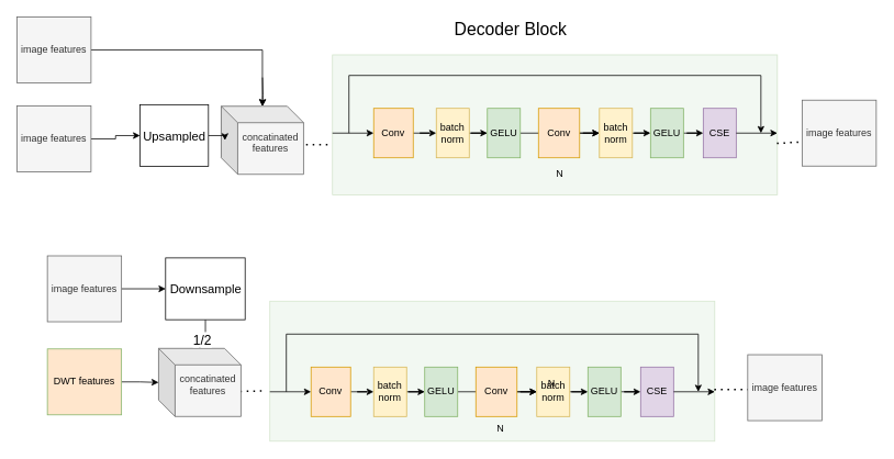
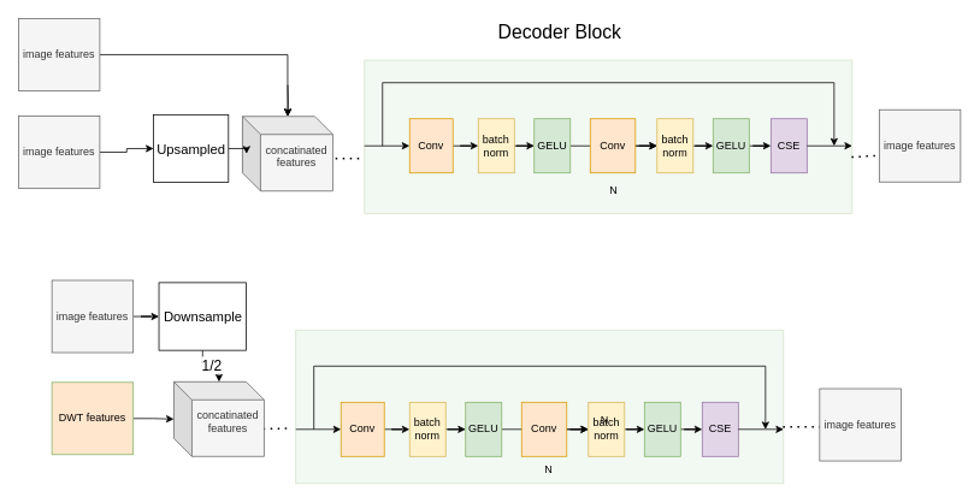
  <mxCell id="0" />
  <mxCell id="1" parent="0" />
  <mxCell id="2" value="" style="rounded=0;whiteSpace=wrap;html=1;fillColor=#d5e8d4;strokeColor=#82b366;opacity=30;" vertex="1" parent="1"><mxGeometry x="327" y="365" width="540" height="170" as="geometry" /></mxCell>
  <mxCell id="3" value="" style="edgeStyle=orthogonalEdgeStyle;rounded=0;orthogonalLoop=1;jettySize=auto;html=1;" edge="1" parent="1" source="4" target="30"><mxGeometry relative="1" as="geometry" /></mxCell>
  <mxCell id="4" value="image features" style="rounded=0;whiteSpace=wrap;html=1;fillColor=#f5f5f5;fontColor=#333333;strokeColor=#666666;" vertex="1" parent="1"><mxGeometry x="57" y="310" width="90" height="80" as="geometry" /></mxCell>
  <mxCell id="5" value="" style="edgeStyle=orthogonalEdgeStyle;rounded=0;orthogonalLoop=1;jettySize=auto;html=1;" edge="1" parent="1" source="6" target="8"><mxGeometry relative="1" as="geometry" /></mxCell>
  <mxCell id="6" value="Conv" style="rounded=0;whiteSpace=wrap;html=1;fillColor=#ffe6cc;strokeColor=#d79b00;" vertex="1" parent="1"><mxGeometry x="377" y="445" width="48" height="60" as="geometry" /></mxCell>
  <mxCell id="7" value="" style="edgeStyle=orthogonalEdgeStyle;rounded=0;orthogonalLoop=1;jettySize=auto;html=1;" edge="1" parent="1" source="8" target="10"><mxGeometry relative="1" as="geometry" /></mxCell>
  <mxCell id="8" value="batch norm" style="rounded=0;whiteSpace=wrap;html=1;fillColor=#fff2cc;strokeColor=#d6b656;" vertex="1" parent="1"><mxGeometry x="453" y="445" width="40" height="60" as="geometry" /></mxCell>
  <mxCell id="9" value="" style="edgeStyle=orthogonalEdgeStyle;rounded=0;orthogonalLoop=1;jettySize=auto;html=1;" edge="1" parent="1" source="10" target="14"><mxGeometry relative="1" as="geometry" /></mxCell>
  <mxCell id="10" value="GELU" style="rounded=0;whiteSpace=wrap;html=1;fillColor=#d5e8d4;strokeColor=#82b366;" vertex="1" parent="1"><mxGeometry x="515" y="445" width="40" height="60" as="geometry" /></mxCell>
  <mxCell id="11" value="" style="edgeStyle=orthogonalEdgeStyle;rounded=0;orthogonalLoop=1;jettySize=auto;html=1;" edge="1" parent="1" source="12" target="14"><mxGeometry relative="1" as="geometry" /></mxCell>
  <mxCell id="12" value="Conv" style="rounded=0;whiteSpace=wrap;html=1;fillColor=#ffe6cc;strokeColor=#d79b00;" vertex="1" parent="1"><mxGeometry x="577" y="445" width="50" height="60" as="geometry" /></mxCell>
  <mxCell id="13" value="" style="edgeStyle=orthogonalEdgeStyle;rounded=0;orthogonalLoop=1;jettySize=auto;html=1;" edge="1" parent="1" source="14" target="16"><mxGeometry relative="1" as="geometry" /></mxCell>
  <mxCell id="14" value="batch norm" style="rounded=0;whiteSpace=wrap;html=1;fillColor=#fff2cc;strokeColor=#d6b656;" vertex="1" parent="1"><mxGeometry x="651" y="445" width="40" height="60" as="geometry" /></mxCell>
  <mxCell id="15" value="" style="edgeStyle=orthogonalEdgeStyle;rounded=0;orthogonalLoop=1;jettySize=auto;html=1;" edge="1" parent="1" source="16" target="17"><mxGeometry relative="1" as="geometry" /></mxCell>
  <mxCell id="16" value="GELU" style="rounded=0;whiteSpace=wrap;html=1;fillColor=#d5e8d4;strokeColor=#82b366;" vertex="1" parent="1"><mxGeometry x="713" y="445" width="40" height="60" as="geometry" /></mxCell>
  <mxCell id="17" value="CSE" style="rounded=0;whiteSpace=wrap;html=1;fillColor=#e1d5e7;strokeColor=#9673a6;" vertex="1" parent="1"><mxGeometry x="777" y="445" width="40" height="60" as="geometry" /></mxCell>
  <mxCell id="18" value="" style="endArrow=classic;html=1;rounded=0;entryX=0;entryY=0.5;entryDx=0;entryDy=0;" edge="1" parent="1" target="6"><mxGeometry width="50" height="50" relative="1" as="geometry"><mxPoint x="327" y="475" as="sourcePoint" /><mxPoint x="747" y="235" as="targetPoint" /></mxGeometry></mxCell>
  <mxCell id="19" value="" style="endArrow=classic;html=1;rounded=0;exitX=1;exitY=0.5;exitDx=0;exitDy=0;" edge="1" parent="1" source="17"><mxGeometry width="50" height="50" relative="1" as="geometry"><mxPoint x="697" y="285" as="sourcePoint" /><mxPoint x="867" y="475" as="targetPoint" /></mxGeometry></mxCell>
  <mxCell id="20" value="" style="endArrow=classic;html=1;rounded=0;" edge="1" parent="1"><mxGeometry width="50" height="50" relative="1" as="geometry"><mxPoint x="347" y="475" as="sourcePoint" /><mxPoint x="847" y="475" as="targetPoint" /><Array as="points"><mxPoint x="347" y="405" /><mxPoint x="847" y="405" /></Array></mxGeometry></mxCell>
  <mxCell id="21" value="" style="endArrow=none;dashed=1;html=1;dashPattern=1 3;strokeWidth=2;rounded=0;entryX=-0.009;entryY=0.641;entryDx=0;entryDy=0;entryPerimeter=0;" edge="1" parent="1" target="2"><mxGeometry width="50" height="50" relative="1" as="geometry"><mxPoint x="267" y="475" as="sourcePoint" /><mxPoint x="687" y="405" as="targetPoint" /></mxGeometry></mxCell>
  <mxCell id="22" value="" style="endArrow=none;dashed=1;html=1;dashPattern=1 3;strokeWidth=2;rounded=0;exitX=0.999;exitY=0.632;exitDx=0;exitDy=0;exitPerimeter=0;" edge="1" parent="1" source="2"><mxGeometry width="50" height="50" relative="1" as="geometry"><mxPoint x="637" y="455" as="sourcePoint" /><mxPoint x="947" y="472" as="targetPoint" /></mxGeometry></mxCell>
  <mxCell id="23" value="N" style="text;html=1;align=center;verticalAlign=middle;whiteSpace=wrap;rounded=0;" vertex="1" parent="1"><mxGeometry x="639" y="450" width="60" height="30" as="geometry" /></mxCell>
  <mxCell id="24" value="concatinated features&lt;div&gt;&lt;br/&gt;&lt;/div&gt;" style="shape=cube;whiteSpace=wrap;html=1;boundedLbl=1;backgroundOutline=1;darkOpacity=0.05;darkOpacity2=0.1;fillColor=#f5f5f5;fontColor=#333333;strokeColor=#666666;" vertex="1" parent="1"><mxGeometry x="192" y="422.34" width="100" height="82.66" as="geometry" /></mxCell>
  <mxCell id="25" value="" style="edgeStyle=orthogonalEdgeStyle;rounded=0;orthogonalLoop=1;jettySize=auto;html=1;" edge="1" parent="1" source="26" target="24"><mxGeometry relative="1" as="geometry" /></mxCell>
  <mxCell id="26" value="DWT features" style="rounded=0;whiteSpace=wrap;html=1;fillColor=#ffe6cc;strokeColor=#82b366;" vertex="1" parent="1"><mxGeometry x="57" y="423" width="90" height="80" as="geometry" /></mxCell>
  <mxCell id="27" value="image features" style="rounded=0;whiteSpace=wrap;html=1;fillColor=#f5f5f5;fontColor=#333333;strokeColor=#666666;" vertex="1" parent="1"><mxGeometry x="907" y="430" width="90" height="80" as="geometry" /></mxCell>
  <mxCell id="28" value="" style="edgeStyle=orthogonalEdgeStyle;rounded=0;orthogonalLoop=1;jettySize=auto;html=1;" edge="1" parent="1" source="30" target="24"><mxGeometry relative="1" as="geometry" /></mxCell>
  <mxCell id="29" value="&lt;font style=&quot;font-size: 16px;&quot;&gt;1/2&lt;/font&gt;" style="edgeLabel;html=1;align=center;verticalAlign=middle;resizable=0;points=[];" connectable="0" vertex="1" parent="28"><mxGeometry x="0.145" y="4" relative="1" as="geometry"><mxPoint as="offset" /></mxGeometry></mxCell>
- <mxCell id="30" value="&lt;font style=&quot;font-size: 15px;&quot;&gt;Downsample&lt;/font&gt;" style="rounded=0;whiteSpace=wrap;html=1;" vertex="1" parent="1"><mxGeometry x="200.5" y="312.5" width="96.5" height="75" as="geometry" /></mxCell>
+ <mxCell id="30" value="&lt;font style=&quot;font-size: 15px;&quot;&gt;Downsample&lt;/font&gt;" style="rounded=0;whiteSpace=wrap;html=1;" vertex="1" parent="1"><mxGeometry x="175.5" y="312.5" width="96.5" height="75" as="geometry" /></mxCell>
  <mxCell id="31" value="" style="rounded=0;whiteSpace=wrap;html=1;fillColor=#d5e8d4;strokeColor=#82b366;opacity=30;" vertex="1" parent="1"><mxGeometry x="403" y="66" width="540" height="170" as="geometry" /></mxCell>
  <mxCell id="32" value="" style="edgeStyle=orthogonalEdgeStyle;rounded=0;orthogonalLoop=1;jettySize=auto;html=1;" edge="1" parent="1" source="33" target="35"><mxGeometry relative="1" as="geometry" /></mxCell>
  <mxCell id="33" value="Conv" style="rounded=0;whiteSpace=wrap;html=1;fillColor=#ffe6cc;strokeColor=#d79b00;" vertex="1" parent="1"><mxGeometry x="453" y="131" width="48" height="60" as="geometry" /></mxCell>
  <mxCell id="34" value="" style="edgeStyle=orthogonalEdgeStyle;rounded=0;orthogonalLoop=1;jettySize=auto;html=1;" edge="1" parent="1" source="35" target="37"><mxGeometry relative="1" as="geometry" /></mxCell>
  <mxCell id="35" value="batch norm" style="rounded=0;whiteSpace=wrap;html=1;fillColor=#fff2cc;strokeColor=#d6b656;" vertex="1" parent="1"><mxGeometry x="529" y="131" width="40" height="60" as="geometry" /></mxCell>
  <mxCell id="36" value="" style="edgeStyle=orthogonalEdgeStyle;rounded=0;orthogonalLoop=1;jettySize=auto;html=1;" edge="1" parent="1" source="37" target="41"><mxGeometry relative="1" as="geometry" /></mxCell>
  <mxCell id="37" value="GELU" style="rounded=0;whiteSpace=wrap;html=1;fillColor=#d5e8d4;strokeColor=#82b366;" vertex="1" parent="1"><mxGeometry x="591" y="131" width="40" height="60" as="geometry" /></mxCell>
  <mxCell id="38" value="" style="edgeStyle=orthogonalEdgeStyle;rounded=0;orthogonalLoop=1;jettySize=auto;html=1;" edge="1" parent="1" source="39" target="41"><mxGeometry relative="1" as="geometry" /></mxCell>
  <mxCell id="39" value="Conv" style="rounded=0;whiteSpace=wrap;html=1;fillColor=#ffe6cc;strokeColor=#d79b00;" vertex="1" parent="1"><mxGeometry x="653" y="131" width="50" height="60" as="geometry" /></mxCell>
  <mxCell id="40" value="" style="edgeStyle=orthogonalEdgeStyle;rounded=0;orthogonalLoop=1;jettySize=auto;html=1;" edge="1" parent="1" source="41" target="43"><mxGeometry relative="1" as="geometry" /></mxCell>
  <mxCell id="41" value="batch norm" style="rounded=0;whiteSpace=wrap;html=1;fillColor=#fff2cc;strokeColor=#d6b656;" vertex="1" parent="1"><mxGeometry x="727" y="131" width="40" height="60" as="geometry" /></mxCell>
  <mxCell id="42" value="" style="edgeStyle=orthogonalEdgeStyle;rounded=0;orthogonalLoop=1;jettySize=auto;html=1;" edge="1" parent="1" source="43" target="44"><mxGeometry relative="1" as="geometry" /></mxCell>
  <mxCell id="43" value="GELU" style="rounded=0;whiteSpace=wrap;html=1;fillColor=#d5e8d4;strokeColor=#82b366;" vertex="1" parent="1"><mxGeometry x="789" y="131" width="40" height="60" as="geometry" /></mxCell>
  <mxCell id="44" value="CSE" style="rounded=0;whiteSpace=wrap;html=1;fillColor=#e1d5e7;strokeColor=#9673a6;" vertex="1" parent="1"><mxGeometry x="853" y="131" width="40" height="60" as="geometry" /></mxCell>
  <mxCell id="45" value="" style="endArrow=classic;html=1;rounded=0;entryX=0;entryY=0.5;entryDx=0;entryDy=0;" edge="1" parent="1" target="33"><mxGeometry width="50" height="50" relative="1" as="geometry"><mxPoint x="403" y="161" as="sourcePoint" /><mxPoint x="823" y="-79" as="targetPoint" /></mxGeometry></mxCell>
  <mxCell id="46" value="" style="endArrow=classic;html=1;rounded=0;exitX=1;exitY=0.5;exitDx=0;exitDy=0;" edge="1" parent="1" source="44"><mxGeometry width="50" height="50" relative="1" as="geometry"><mxPoint x="773" y="-29" as="sourcePoint" /><mxPoint x="943" y="161" as="targetPoint" /></mxGeometry></mxCell>
  <mxCell id="47" value="" style="endArrow=classic;html=1;rounded=0;" edge="1" parent="1"><mxGeometry width="50" height="50" relative="1" as="geometry"><mxPoint x="423" y="161" as="sourcePoint" /><mxPoint x="923" y="161" as="targetPoint" /><Array as="points"><mxPoint x="423" y="91" /><mxPoint x="923" y="91" /></Array></mxGeometry></mxCell>
  <mxCell id="48" value="" style="endArrow=none;dashed=1;html=1;dashPattern=1 3;strokeWidth=2;rounded=0;entryX=-0.009;entryY=0.641;entryDx=0;entryDy=0;entryPerimeter=0;" edge="1" parent="1" target="31"><mxGeometry width="50" height="50" relative="1" as="geometry"><mxPoint x="363" y="175" as="sourcePoint" /><mxPoint x="763" y="91" as="targetPoint" /></mxGeometry></mxCell>
  <mxCell id="49" value="" style="endArrow=none;dashed=1;html=1;dashPattern=1 3;strokeWidth=2;rounded=0;exitX=0.999;exitY=0.632;exitDx=0;exitDy=0;exitPerimeter=0;entryX=-0.021;entryY=0.635;entryDx=0;entryDy=0;entryPerimeter=0;" edge="1" parent="1" source="31" target="53"><mxGeometry width="50" height="50" relative="1" as="geometry"><mxPoint x="713" y="141" as="sourcePoint" /><mxPoint x="1023" y="158" as="targetPoint" /></mxGeometry></mxCell>
  <mxCell id="50" value="concatinated features&lt;div&gt;&lt;br/&gt;&lt;/div&gt;" style="shape=cube;whiteSpace=wrap;html=1;boundedLbl=1;backgroundOutline=1;darkOpacity=0.05;darkOpacity2=0.1;fillColor=#f5f5f5;fontColor=#333333;strokeColor=#666666;" vertex="1" parent="1"><mxGeometry x="268" y="128.34" width="100" height="82.66" as="geometry" /></mxCell>
  <mxCell id="51" value="" style="edgeStyle=orthogonalEdgeStyle;rounded=0;orthogonalLoop=1;jettySize=auto;html=1;" edge="1" parent="1" source="52" target="50"><mxGeometry relative="1" as="geometry" /></mxCell>
  <mxCell id="52" value="image features" style="rounded=0;whiteSpace=wrap;html=1;fillColor=#f5f5f5;strokeColor=#666666;fontColor=#333333;" vertex="1" parent="1"><mxGeometry x="20" y="20" width="90" height="80" as="geometry" /></mxCell>
  <mxCell id="53" value="image features" style="rounded=0;whiteSpace=wrap;html=1;fillColor=#f5f5f5;fontColor=#333333;strokeColor=#666666;" vertex="1" parent="1"><mxGeometry x="973" y="121" width="90" height="80" as="geometry" /></mxCell>
  <mxCell id="54" value="" style="edgeStyle=orthogonalEdgeStyle;rounded=0;orthogonalLoop=1;jettySize=auto;html=1;" edge="1" parent="1" target="50"><mxGeometry relative="1" as="geometry"><mxPoint x="318.067" y="93.5" as="sourcePoint" /></mxGeometry></mxCell>
  <mxCell id="55" value="&lt;font style=&quot;font-size: 17px;&quot;&gt;2&lt;/font&gt;" style="edgeLabel;html=1;align=center;verticalAlign=middle;resizable=0;points=[];" connectable="0" vertex="1" parent="54"><mxGeometry x="0.174" y="5" relative="1" as="geometry"><mxPoint x="-80" y="66" as="offset" /></mxGeometry></mxCell>
  <mxCell id="56" value="N" style="text;html=1;align=center;verticalAlign=middle;whiteSpace=wrap;rounded=0;" vertex="1" parent="1"><mxGeometry x="649" y="196" width="60" height="30" as="geometry" /></mxCell>
  <mxCell id="57" value="" style="edgeStyle=orthogonalEdgeStyle;rounded=0;orthogonalLoop=1;jettySize=auto;html=1;" edge="1" parent="1" source="58" target="60"><mxGeometry relative="1" as="geometry" /></mxCell>
  <mxCell id="58" value="image features" style="rounded=0;whiteSpace=wrap;html=1;fillColor=#f5f5f5;fontColor=#333333;strokeColor=#666666;" vertex="1" parent="1"><mxGeometry x="20" y="128" width="90" height="80" as="geometry" /></mxCell>
  <mxCell id="59" value="" style="edgeStyle=orthogonalEdgeStyle;rounded=0;orthogonalLoop=1;jettySize=auto;html=1;" edge="1" parent="1" source="60" target="50"><mxGeometry relative="1" as="geometry" /></mxCell>
  <mxCell id="60" value="&lt;font style=&quot;font-size: 15px;&quot;&gt;Upsampled&lt;/font&gt;" style="rounded=0;whiteSpace=wrap;html=1;" vertex="1" parent="1"><mxGeometry x="169.5" y="126.5" width="83" height="75" as="geometry" /></mxCell>
  <mxCell id="61" value="&lt;font style=&quot;font-size: 21px;&quot;&gt;Decoder Block&lt;/font&gt;" style="text;html=1;align=center;verticalAlign=middle;whiteSpace=wrap;rounded=0;" vertex="1" parent="1"><mxGeometry x="543" y="20" width="153" height="30" as="geometry" /></mxCell>
  <mxCell id="62" value="N" style="text;html=1;align=center;verticalAlign=middle;whiteSpace=wrap;rounded=0;" vertex="1" parent="1"><mxGeometry x="577" y="505" width="60" height="30" as="geometry" /></mxCell>
